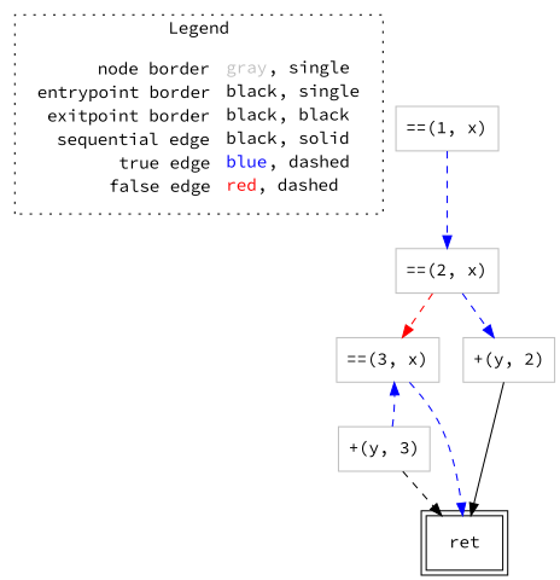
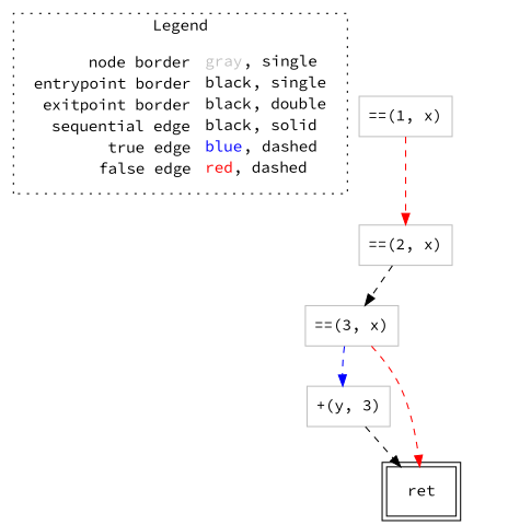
  digraph {
    fontname="Source Code Pro"
    node [fontname="Source Code Pro" shape=rect color=gray]
    edge [color=red fontname="Source Code Pro" style=dashed]
-   n1 [label=<<table border="0" cellpadding="2" cellspacing="0" cellborder="0"><tr><td align="right">node border&nbsp;</td><td align="left"><font color="gray">gray</font>, single</td></tr><tr><td align="right">entrypoint border&nbsp;</td><td align="left"><font color="black">black</font>, single</td></tr><tr><td align="right">exitpoint border&nbsp;</td><td align="left"><font color="black">black</font>, black</td></tr><tr><td align="right">sequential edge&nbsp;</td><td align="left"><font color="black">black</font>, solid</td></tr><tr><td align="right">true edge&nbsp;</td><td align="left"><font color="blue">blue</font>, dashed</td></tr><tr><td align="right">false edge&nbsp;</td><td align="left"><font color="red">red</font>, dashed</td></tr></table>> shape=plaintext color=""]
+   n1 [label=<<table border="0" cellpadding="2" cellspacing="0" cellborder="0"><tr><td align="right">node border&nbsp;</td><td align="left"><font color="gray">gray</font>, single</td></tr><tr><td align="right">entrypoint border&nbsp;</td><td align="left"><font color="black">black</font>, single</td></tr><tr><td align="right">exitpoint border&nbsp;</td><td align="left"><font color="black">black</font>, double</td></tr><tr><td align="right">sequential edge&nbsp;</td><td align="left"><font color="black">black</font>, solid</td></tr><tr><td align="right">true edge&nbsp;</td><td align="left"><font color="blue">blue</font>, dashed</td></tr><tr><td align="right">false edge&nbsp;</td><td align="left"><font color="red">red</font>, dashed</td></tr></table>> shape=plaintext color=""]
    n2 [label=<==(1, x)>]
    n3 [label=<==(2, x)>]
    n4 [label=<+(y, 3)>]
    n5 [color=black label=<ret> peripheries=2]
    n6 [label=<==(3, x)>]
-   n7 [label=<+(y, 2)>]
    subgraph cluster_1 {
      label=Legend
      style=dotted
      n1
    }
-   n2 -> n3 [color=blue]
-   n3 -> n6
-   n3 -> n7 [color=blue]
+   n2 -> n3
+   n3 -> n6 [color=black]
    n4 -> n5 [color=black]
-   n4 -> n6 [color=blue]
-   n6 -> n5 [color=blue]
-   n7 -> n5 [color=black style=""]
+   n6 -> n4 [color=blue]
+   n6 -> n5
  }
